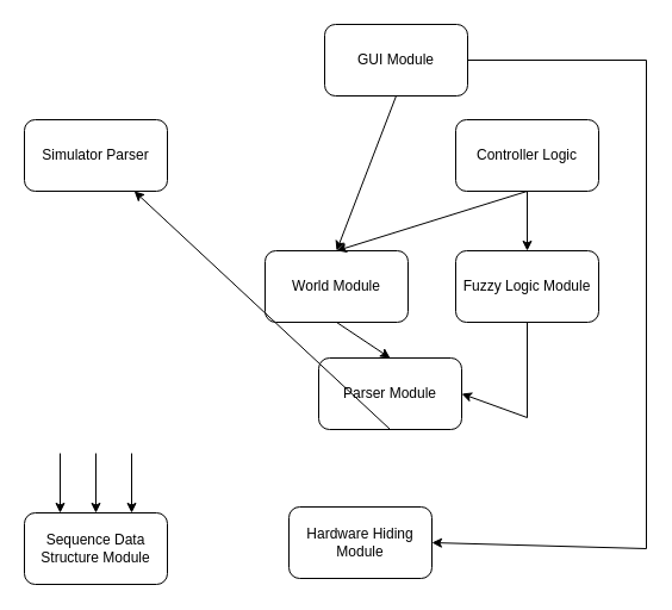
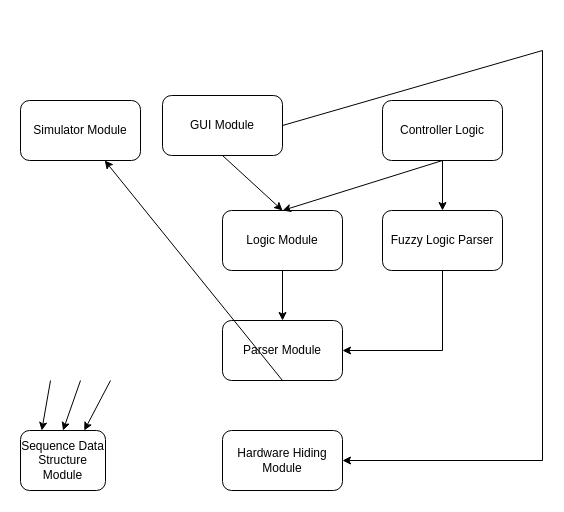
  <mxCell id="0" />
  <mxCell id="1" parent="0" />
- <mxCell id="2" value="Simulator Parser" style="rounded=1;whiteSpace=wrap;html=1;" parent="1" vertex="1"><mxGeometry x="20" y="100" width="120" height="60" as="geometry" /></mxCell>
- <mxCell id="3" value="World Module" style="rounded=1;whiteSpace=wrap;html=1;" parent="1" vertex="1"><mxGeometry x="222" y="210" width="120" height="60" as="geometry" /></mxCell>
- <mxCell id="4" value="Fuzzy Logic Module" style="rounded=1;whiteSpace=wrap;html=1;" parent="1" vertex="1"><mxGeometry x="382" y="210" width="120" height="60" as="geometry" /></mxCell>
+ <mxCell id="2" value="Simulator Module" style="rounded=1;whiteSpace=wrap;html=1;" parent="1" vertex="1"><mxGeometry x="20" y="100" width="120" height="60" as="geometry" /></mxCell>
+ <mxCell id="3" value="Logic Module" style="rounded=1;whiteSpace=wrap;html=1;" parent="1" vertex="1"><mxGeometry x="222" y="210" width="120" height="60" as="geometry" /></mxCell>
+ <mxCell id="4" value="Fuzzy Logic Parser" style="rounded=1;whiteSpace=wrap;html=1;" parent="1" vertex="1"><mxGeometry x="382" y="210" width="120" height="60" as="geometry" /></mxCell>
  <mxCell id="5" value="Controller Logic" style="rounded=1;whiteSpace=wrap;html=1;" parent="1" vertex="1"><mxGeometry x="382" y="100" width="120" height="60" as="geometry" /></mxCell>
- <mxCell id="6" value="GUI Module" style="rounded=1;whiteSpace=wrap;html=1;" parent="1" vertex="1"><mxGeometry x="272" y="20" width="120" height="60" as="geometry" /></mxCell>
- <mxCell id="7" value="Parser Module" style="rounded=1;whiteSpace=wrap;html=1;" parent="1" vertex="1"><mxGeometry x="267" y="300" width="120" height="60" as="geometry" /></mxCell>
- <mxCell id="8" value="Hardware Hiding Module" style="rounded=1;whiteSpace=wrap;html=1;" parent="1" vertex="1"><mxGeometry x="242" y="425" width="120" height="60" as="geometry" /></mxCell>
+ <mxCell id="6" value="GUI Module" style="rounded=1;whiteSpace=wrap;html=1;" parent="1" vertex="1"><mxGeometry x="162" y="95" width="120" height="60" as="geometry" /></mxCell>
+ <mxCell id="7" value="Parser Module" style="rounded=1;whiteSpace=wrap;html=1;" parent="1" vertex="1"><mxGeometry x="222" y="320" width="120" height="60" as="geometry" /></mxCell>
+ <mxCell id="8" value="Hardware Hiding Module" style="rounded=1;whiteSpace=wrap;html=1;" parent="1" vertex="1"><mxGeometry x="222" y="430" width="120" height="60" as="geometry" /></mxCell>
  <mxCell id="9" value="" style="endArrow=classic;html=1;rounded=0;exitX=0.5;exitY=1;exitDx=0;exitDy=0;entryX=1;entryY=0.5;entryDx=0;entryDy=0;" parent="1" source="4" target="7" edge="1"><mxGeometry width="50" height="50" relative="1" as="geometry"><mxPoint x="172" y="340" as="sourcePoint" /><mxPoint x="222" y="290" as="targetPoint" /><Array as="points"><mxPoint x="442" y="350" /></Array></mxGeometry></mxCell>
  <mxCell id="10" value="" style="endArrow=classic;html=1;rounded=0;exitX=0.5;exitY=1;exitDx=0;exitDy=0;entryX=0.5;entryY=0;entryDx=0;entryDy=0;" parent="1" source="5" target="4" edge="1"><mxGeometry width="50" height="50" relative="1" as="geometry"><mxPoint x="222" y="380" as="sourcePoint" /><mxPoint x="272" y="330" as="targetPoint" /></mxGeometry></mxCell>
  <mxCell id="11" value="" style="endArrow=classic;html=1;rounded=0;exitX=0.5;exitY=1;exitDx=0;exitDy=0;entryX=0.5;entryY=0;entryDx=0;entryDy=0;" parent="1" source="6" target="3" edge="1"><mxGeometry width="50" height="50" relative="1" as="geometry"><mxPoint x="222" y="210" as="sourcePoint" /><mxPoint x="272" y="160" as="targetPoint" /></mxGeometry></mxCell>
  <mxCell id="12" value="" style="endArrow=classic;html=1;rounded=0;exitX=0.5;exitY=1;exitDx=0;exitDy=0;entryX=0.5;entryY=0;entryDx=0;entryDy=0;" parent="1" source="5" target="3" edge="1"><mxGeometry width="50" height="50" relative="1" as="geometry"><mxPoint x="52" y="170" as="sourcePoint" /><mxPoint x="292" y="220" as="targetPoint" /></mxGeometry></mxCell>
  <mxCell id="13" value="" style="endArrow=classic;html=1;rounded=0;exitX=1;exitY=0.5;exitDx=0;exitDy=0;entryX=1;entryY=0.5;entryDx=0;entryDy=0;" parent="1" source="6" target="8" edge="1"><mxGeometry width="50" height="50" relative="1" as="geometry"><mxPoint x="172" y="230" as="sourcePoint" /><mxPoint x="222" y="180" as="targetPoint" /><Array as="points"><mxPoint x="542" y="50" /><mxPoint x="542" y="460" /></Array></mxGeometry></mxCell>
- <mxCell id="14" value="Sequence Data Structure Module" style="rounded=1;whiteSpace=wrap;html=1;" parent="1" vertex="1"><mxGeometry x="20" y="430" width="120" height="60" as="geometry" /></mxCell>
+ <mxCell id="14" value="Sequence Data Structure Module" style="rounded=1;whiteSpace=wrap;html=1;" parent="1" vertex="1"><mxGeometry x="20" y="430" width="85" height="60" as="geometry" /></mxCell>
  <mxCell id="15" value="" style="endArrow=classic;html=1;rounded=0;entryX=0.5;entryY=0;entryDx=0;entryDy=0;" parent="1" target="14" edge="1"><mxGeometry width="50" height="50" relative="1" as="geometry"><mxPoint x="80" y="380" as="sourcePoint" /><mxPoint x="80" y="400" as="targetPoint" /></mxGeometry></mxCell>
  <mxCell id="16" value="" style="endArrow=classic;html=1;rounded=0;entryX=0.25;entryY=0;entryDx=0;entryDy=0;" parent="1" target="14" edge="1"><mxGeometry width="50" height="50" relative="1" as="geometry"><mxPoint x="50" y="380" as="sourcePoint" /><mxPoint x="50.5" y="420" as="targetPoint" /></mxGeometry></mxCell>
  <mxCell id="17" value="" style="endArrow=classic;html=1;rounded=0;entryX=0.75;entryY=0;entryDx=0;entryDy=0;" parent="1" target="14" edge="1"><mxGeometry width="50" height="50" relative="1" as="geometry"><mxPoint x="110" y="380" as="sourcePoint" /><mxPoint x="110" y="420" as="targetPoint" /></mxGeometry></mxCell>
  <mxCell id="18" value="" style="endArrow=classic;html=1;rounded=0;entryX=0.5;entryY=0;entryDx=0;entryDy=0;exitX=0.5;exitY=1;exitDx=0;exitDy=0;" edge="1" parent="1" source="3" target="7"><mxGeometry width="50" height="50" relative="1" as="geometry"><mxPoint x="122" y="320" as="sourcePoint" /><mxPoint x="172" y="270" as="targetPoint" /></mxGeometry></mxCell>
  <mxCell id="19" value="" style="endArrow=classic;html=1;rounded=0;exitX=0.5;exitY=1;exitDx=0;exitDy=0;" edge="1" parent="1" source="7" target="2"><mxGeometry width="50" height="50" relative="1" as="geometry"><mxPoint x="112" y="410" as="sourcePoint" /><mxPoint x="162" y="360" as="targetPoint" /></mxGeometry></mxCell>
